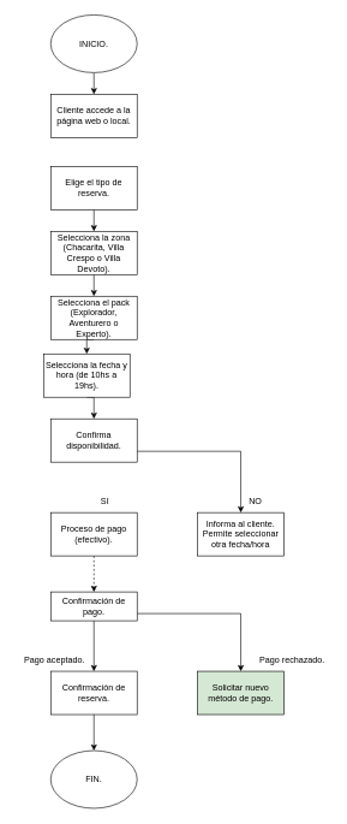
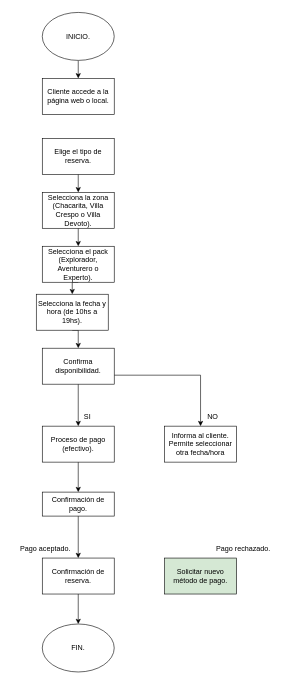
  <mxCell id="0" />
  <mxCell id="1" parent="0" />
  <mxCell id="2" style="edgeStyle=orthogonalEdgeStyle;rounded=0;orthogonalLoop=1;jettySize=auto;html=1;exitX=0.5;exitY=1;exitDx=0;exitDy=0;entryX=0.5;entryY=0;entryDx=0;entryDy=0;" edge="1" parent="1" source="3" target="23"><mxGeometry relative="1" as="geometry" /></mxCell>
  <mxCell id="3" value="Confirmación de reserva." style="rounded=0;whiteSpace=wrap;html=1;" vertex="1" parent="1"><mxGeometry x="70" y="930" width="120" height="60" as="geometry" /></mxCell>
  <mxCell id="4" style="edgeStyle=orthogonalEdgeStyle;rounded=0;orthogonalLoop=1;jettySize=auto;html=1;exitX=0.5;exitY=1;exitDx=0;exitDy=0;entryX=0.5;entryY=0;entryDx=0;entryDy=0;" edge="1" parent="1" source="5" target="22"><mxGeometry relative="1" as="geometry" /></mxCell>
  <mxCell id="5" value="Selecciona la zona (Chacarita, Villa Crespo o Villa Devoto)." style="rounded=0;whiteSpace=wrap;html=1;" vertex="1" parent="1"><mxGeometry x="70" y="320" width="120" height="60" as="geometry" /></mxCell>
  <mxCell id="6" style="edgeStyle=orthogonalEdgeStyle;rounded=0;orthogonalLoop=1;jettySize=auto;html=1;exitX=0.5;exitY=1;exitDx=0;exitDy=0;entryX=0.5;entryY=0;entryDx=0;entryDy=0;" edge="1" parent="1" source="7" target="17"><mxGeometry relative="1" as="geometry" /></mxCell>
  <mxCell id="7" value="Selecciona la fecha y hora (de 10hs a 19hs)." style="rounded=0;whiteSpace=wrap;html=1;" vertex="1" parent="1"><mxGeometry x="60" y="490" width="120" height="60" as="geometry" /></mxCell>
  <mxCell id="8" style="edgeStyle=orthogonalEdgeStyle;rounded=0;orthogonalLoop=1;jettySize=auto;html=1;exitX=0.5;exitY=1;exitDx=0;exitDy=0;entryX=0.5;entryY=0;entryDx=0;entryDy=0;" edge="1" parent="1" source="10" target="3"><mxGeometry relative="1" as="geometry" /></mxCell>
- <mxCell id="9" style="edgeStyle=orthogonalEdgeStyle;rounded=0;orthogonalLoop=1;jettySize=auto;html=1;exitX=1;exitY=0.75;exitDx=0;exitDy=0;entryX=0.5;entryY=0;entryDx=0;entryDy=0;" edge="1" parent="1" source="10" target="18"><mxGeometry relative="1" as="geometry" /></mxCell>
  <mxCell id="10" value="Confirmación de pago." style="rounded=0;whiteSpace=wrap;html=1;" vertex="1" parent="1"><mxGeometry x="70" y="820" width="120" height="40" as="geometry" /></mxCell>
  <mxCell id="11" style="edgeStyle=orthogonalEdgeStyle;rounded=0;orthogonalLoop=1;jettySize=auto;html=1;exitX=0.5;exitY=1;exitDx=0;exitDy=0;entryX=0.5;entryY=0;entryDx=0;entryDy=0;" edge="1" parent="1" source="12" target="5"><mxGeometry relative="1" as="geometry" /></mxCell>
  <mxCell id="12" value="Elige el tipo de reserva." style="rounded=0;whiteSpace=wrap;html=1;" vertex="1" parent="1"><mxGeometry x="70" y="230" width="120" height="60" as="geometry" /></mxCell>
  <mxCell id="13" value="Cliente accede a la página web o local." style="rounded=0;whiteSpace=wrap;html=1;" vertex="1" parent="1"><mxGeometry x="70" y="130" width="120" height="60" as="geometry" /></mxCell>
  <mxCell id="14" value="Informa al cliente. Permite seleccionar otra fecha/hora" style="rounded=0;whiteSpace=wrap;html=1;" vertex="1" parent="1"><mxGeometry x="274" y="710" width="120" height="60" as="geometry" /></mxCell>
+ <mxCell id="15" style="edgeStyle=orthogonalEdgeStyle;rounded=0;orthogonalLoop=1;jettySize=auto;html=1;exitX=0.5;exitY=1;exitDx=0;exitDy=0;entryX=0.5;entryY=0;entryDx=0;entryDy=0;" edge="1" parent="1" source="17" target="20"><mxGeometry relative="1" as="geometry" /></mxCell>
  <mxCell id="16" style="edgeStyle=orthogonalEdgeStyle;rounded=0;orthogonalLoop=1;jettySize=auto;html=1;exitX=1;exitY=0.75;exitDx=0;exitDy=0;entryX=0.5;entryY=0;entryDx=0;entryDy=0;" edge="1" parent="1" source="17" target="14"><mxGeometry relative="1" as="geometry" /></mxCell>
  <mxCell id="17" value="Confirma disponibilidad." style="rounded=0;whiteSpace=wrap;html=1;" vertex="1" parent="1"><mxGeometry x="70" y="580" width="120" height="60" as="geometry" /></mxCell>
  <mxCell id="18" value="Solicitar nuevo método de pago." style="rounded=0;whiteSpace=wrap;html=1;fillColor=#d5e8d4;" vertex="1" parent="1"><mxGeometry x="274" y="930" width="120" height="60" as="geometry" /></mxCell>
- <mxCell id="19" style="edgeStyle=orthogonalEdgeStyle;rounded=0;orthogonalLoop=1;jettySize=auto;html=1;exitX=0.5;exitY=1;exitDx=0;exitDy=0;entryX=0.5;entryY=0;entryDx=0;entryDy=0;dashed=1;" edge="1" parent="1" source="20" target="10"><mxGeometry relative="1" as="geometry" /></mxCell>
+ <mxCell id="19" style="edgeStyle=orthogonalEdgeStyle;rounded=0;orthogonalLoop=1;jettySize=auto;html=1;exitX=0.5;exitY=1;exitDx=0;exitDy=0;entryX=0.5;entryY=0;entryDx=0;entryDy=0;" edge="1" parent="1" source="20" target="10"><mxGeometry relative="1" as="geometry" /></mxCell>
  <mxCell id="20" value="Proceso de pago (efectivo)." style="rounded=0;whiteSpace=wrap;html=1;" vertex="1" parent="1"><mxGeometry x="70" y="710" width="120" height="60" as="geometry" /></mxCell>
  <mxCell id="21" style="edgeStyle=orthogonalEdgeStyle;rounded=0;orthogonalLoop=1;jettySize=auto;html=1;exitX=0.5;exitY=1;exitDx=0;exitDy=0;entryX=0.5;entryY=0;entryDx=0;entryDy=0;" edge="1" parent="1" source="22" target="7"><mxGeometry relative="1" as="geometry" /></mxCell>
  <mxCell id="22" value="Selecciona el pack (Explorador, Aventurero o Experto)." style="rounded=0;whiteSpace=wrap;html=1;" vertex="1" parent="1"><mxGeometry x="70" y="410" width="120" height="60" as="geometry" /></mxCell>
  <mxCell id="23" value="FIN." style="ellipse;whiteSpace=wrap;html=1;" vertex="1" parent="1"><mxGeometry x="70" y="1040" width="120" height="80" as="geometry" /></mxCell>
  <mxCell id="24" style="edgeStyle=orthogonalEdgeStyle;rounded=0;orthogonalLoop=1;jettySize=auto;html=1;exitX=0.5;exitY=1;exitDx=0;exitDy=0;entryX=0.5;entryY=0;entryDx=0;entryDy=0;" edge="1" parent="1" source="25" target="13"><mxGeometry relative="1" as="geometry" /></mxCell>
  <mxCell id="25" value="INICIO." style="ellipse;whiteSpace=wrap;html=1;" vertex="1" parent="1"><mxGeometry x="70" y="20" width="120" height="80" as="geometry" /></mxCell>
  <mxCell id="26" value="SI" style="text;html=1;align=center;verticalAlign=middle;resizable=0;points=[];autosize=1;strokeColor=none;fillColor=none;" vertex="1" parent="1"><mxGeometry x="130" y="680" width="30" height="30" as="geometry" /></mxCell>
  <mxCell id="27" value="NO" style="text;html=1;align=center;verticalAlign=middle;resizable=0;points=[];autosize=1;strokeColor=none;fillColor=none;" vertex="1" parent="1"><mxGeometry x="334" y="680" width="40" height="30" as="geometry" /></mxCell>
  <mxCell id="28" value="Pago aceptado." style="text;html=1;align=center;verticalAlign=middle;resizable=0;points=[];autosize=1;strokeColor=none;fillColor=none;" vertex="1" parent="1"><mxGeometry x="20" y="900" width="110" height="30" as="geometry" /></mxCell>
  <mxCell id="29" value="Pago rechazado." style="text;html=1;align=center;verticalAlign=middle;resizable=0;points=[];autosize=1;strokeColor=none;fillColor=none;" vertex="1" parent="1"><mxGeometry x="350" y="900" width="110" height="30" as="geometry" /></mxCell>
